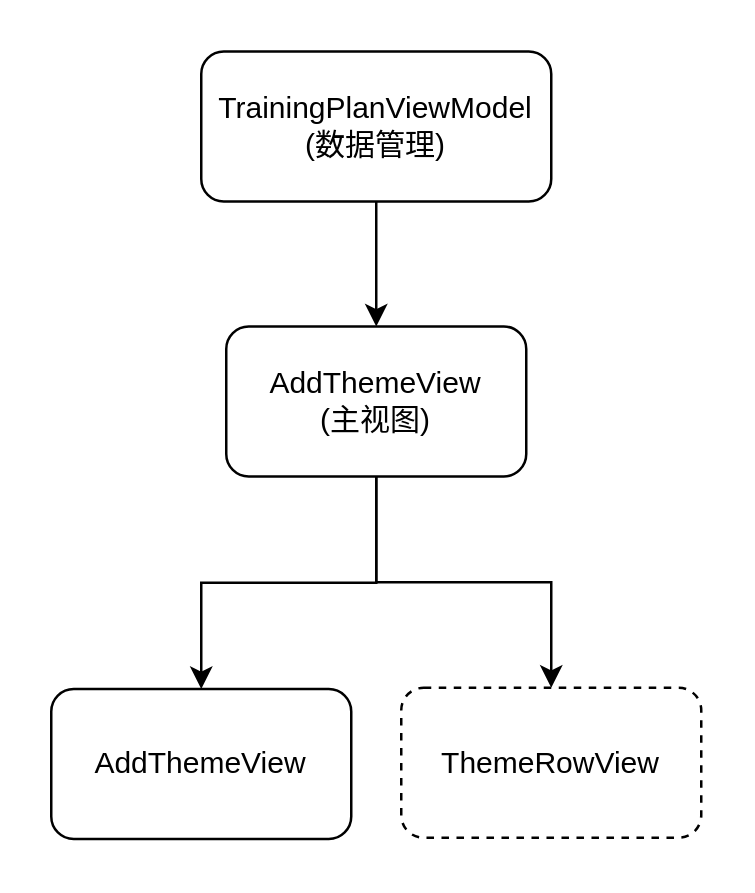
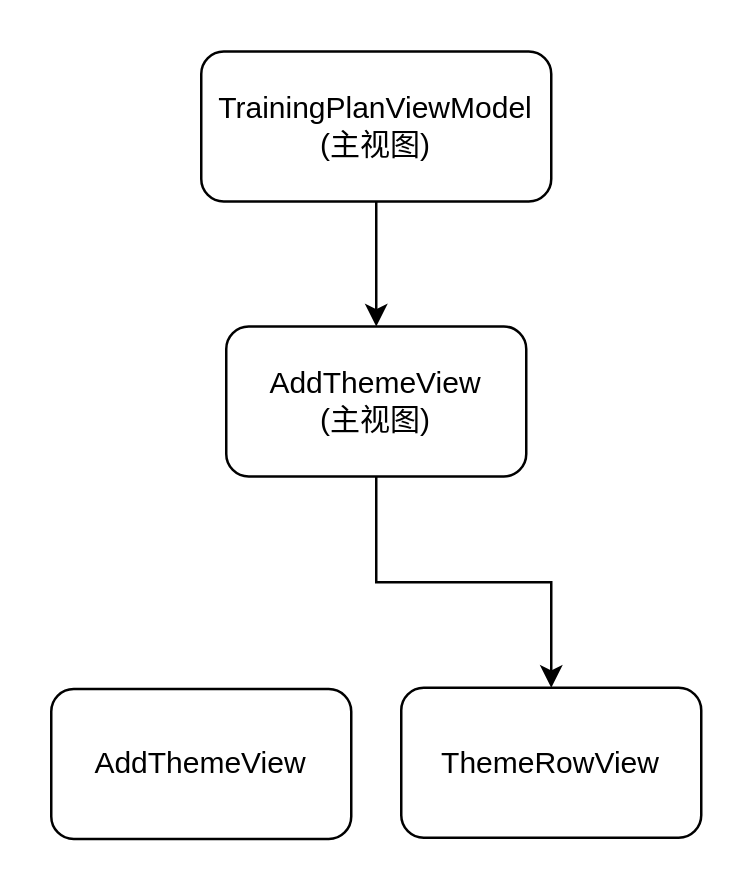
  <mxCell id="0" />
  <mxCell id="1" parent="0" />
  <mxCell id="2" value="" style="edgeStyle=orthogonalEdgeStyle;rounded=0;orthogonalLoop=1;jettySize=auto;html=1;" edge="1" parent="1" source="3" target="6"><mxGeometry relative="1" as="geometry" /></mxCell>
- <mxCell id="3" value="TrainingPlanViewModel (数据管理)" style="rounded=1;whiteSpace=wrap;html=1;" vertex="1" parent="1"><mxGeometry x="80" y="20" width="140" height="60" as="geometry" /></mxCell>
- <mxCell id="4" value="" style="edgeStyle=orthogonalEdgeStyle;rounded=0;orthogonalLoop=1;jettySize=auto;html=1;" edge="1" parent="1" source="6" target="7"><mxGeometry relative="1" as="geometry" /></mxCell>
+ <mxCell id="3" value="TrainingPlanViewModel (主视图)" style="rounded=1;whiteSpace=wrap;html=1;" vertex="1" parent="1"><mxGeometry x="80" y="20" width="140" height="60" as="geometry" /></mxCell>
  <mxCell id="5" value="" style="edgeStyle=orthogonalEdgeStyle;rounded=0;orthogonalLoop=1;jettySize=auto;html=1;exitX=0.5;exitY=1;exitDx=0;exitDy=0;" edge="1" parent="1" source="6" target="8"><mxGeometry relative="1" as="geometry" /></mxCell>
  <mxCell id="6" value="AddThemeView&lt;br&gt;(主视图)" style="rounded=1;whiteSpace=wrap;html=1;" vertex="1" parent="1"><mxGeometry x="90" y="130" width="120" height="60" as="geometry" /></mxCell>
  <mxCell id="7" value="AddThemeView" style="rounded=1;whiteSpace=wrap;html=1;" vertex="1" parent="1"><mxGeometry x="20" y="275" width="120" height="60" as="geometry" /></mxCell>
- <mxCell id="8" value="ThemeRowView" style="rounded=1;whiteSpace=wrap;html=1;dashed=1;" vertex="1" parent="1"><mxGeometry x="160" y="274.5" width="120" height="60" as="geometry" /></mxCell>
+ <mxCell id="8" value="ThemeRowView" style="rounded=1;whiteSpace=wrap;html=1;" vertex="1" parent="1"><mxGeometry x="160" y="274.5" width="120" height="60" as="geometry" /></mxCell>
